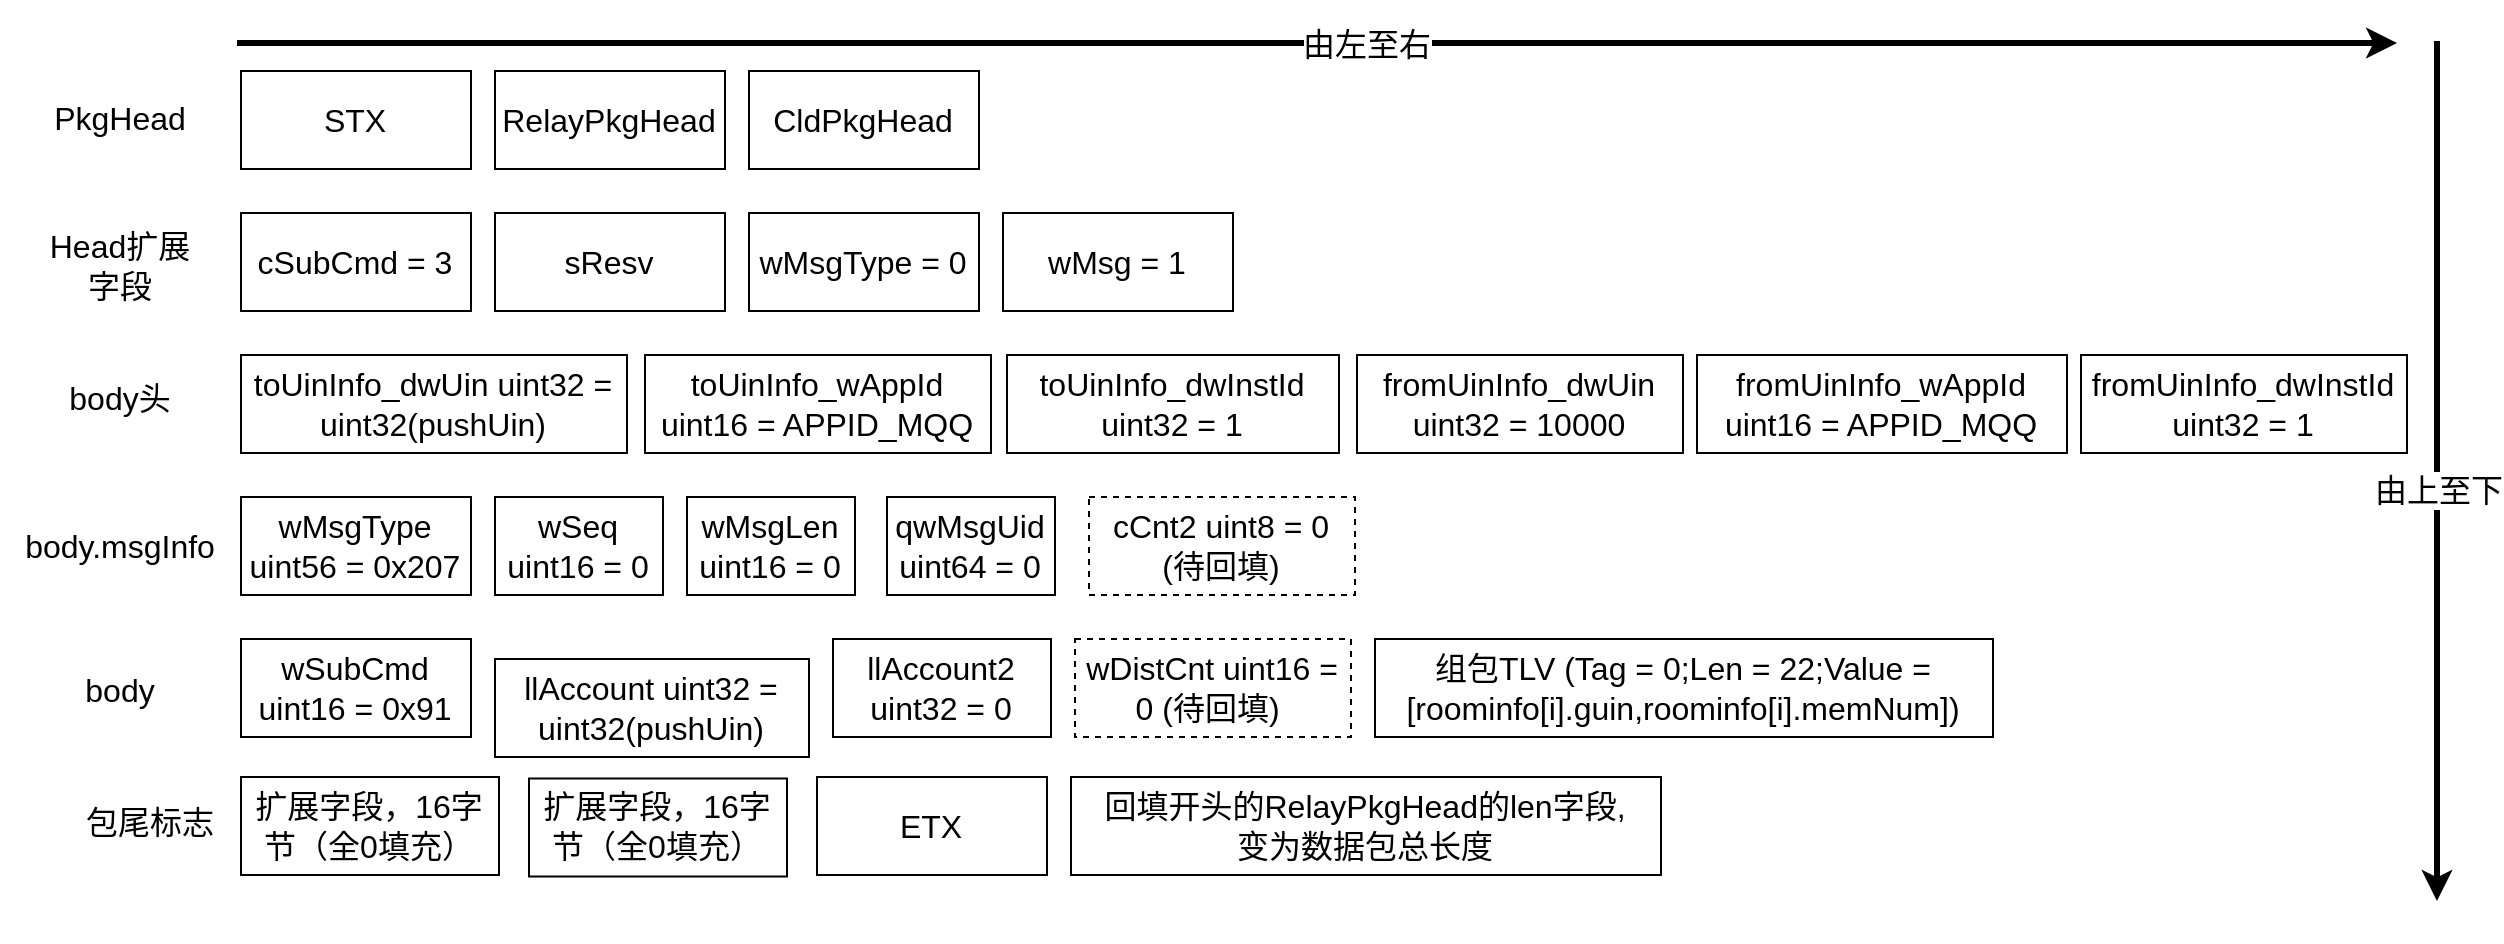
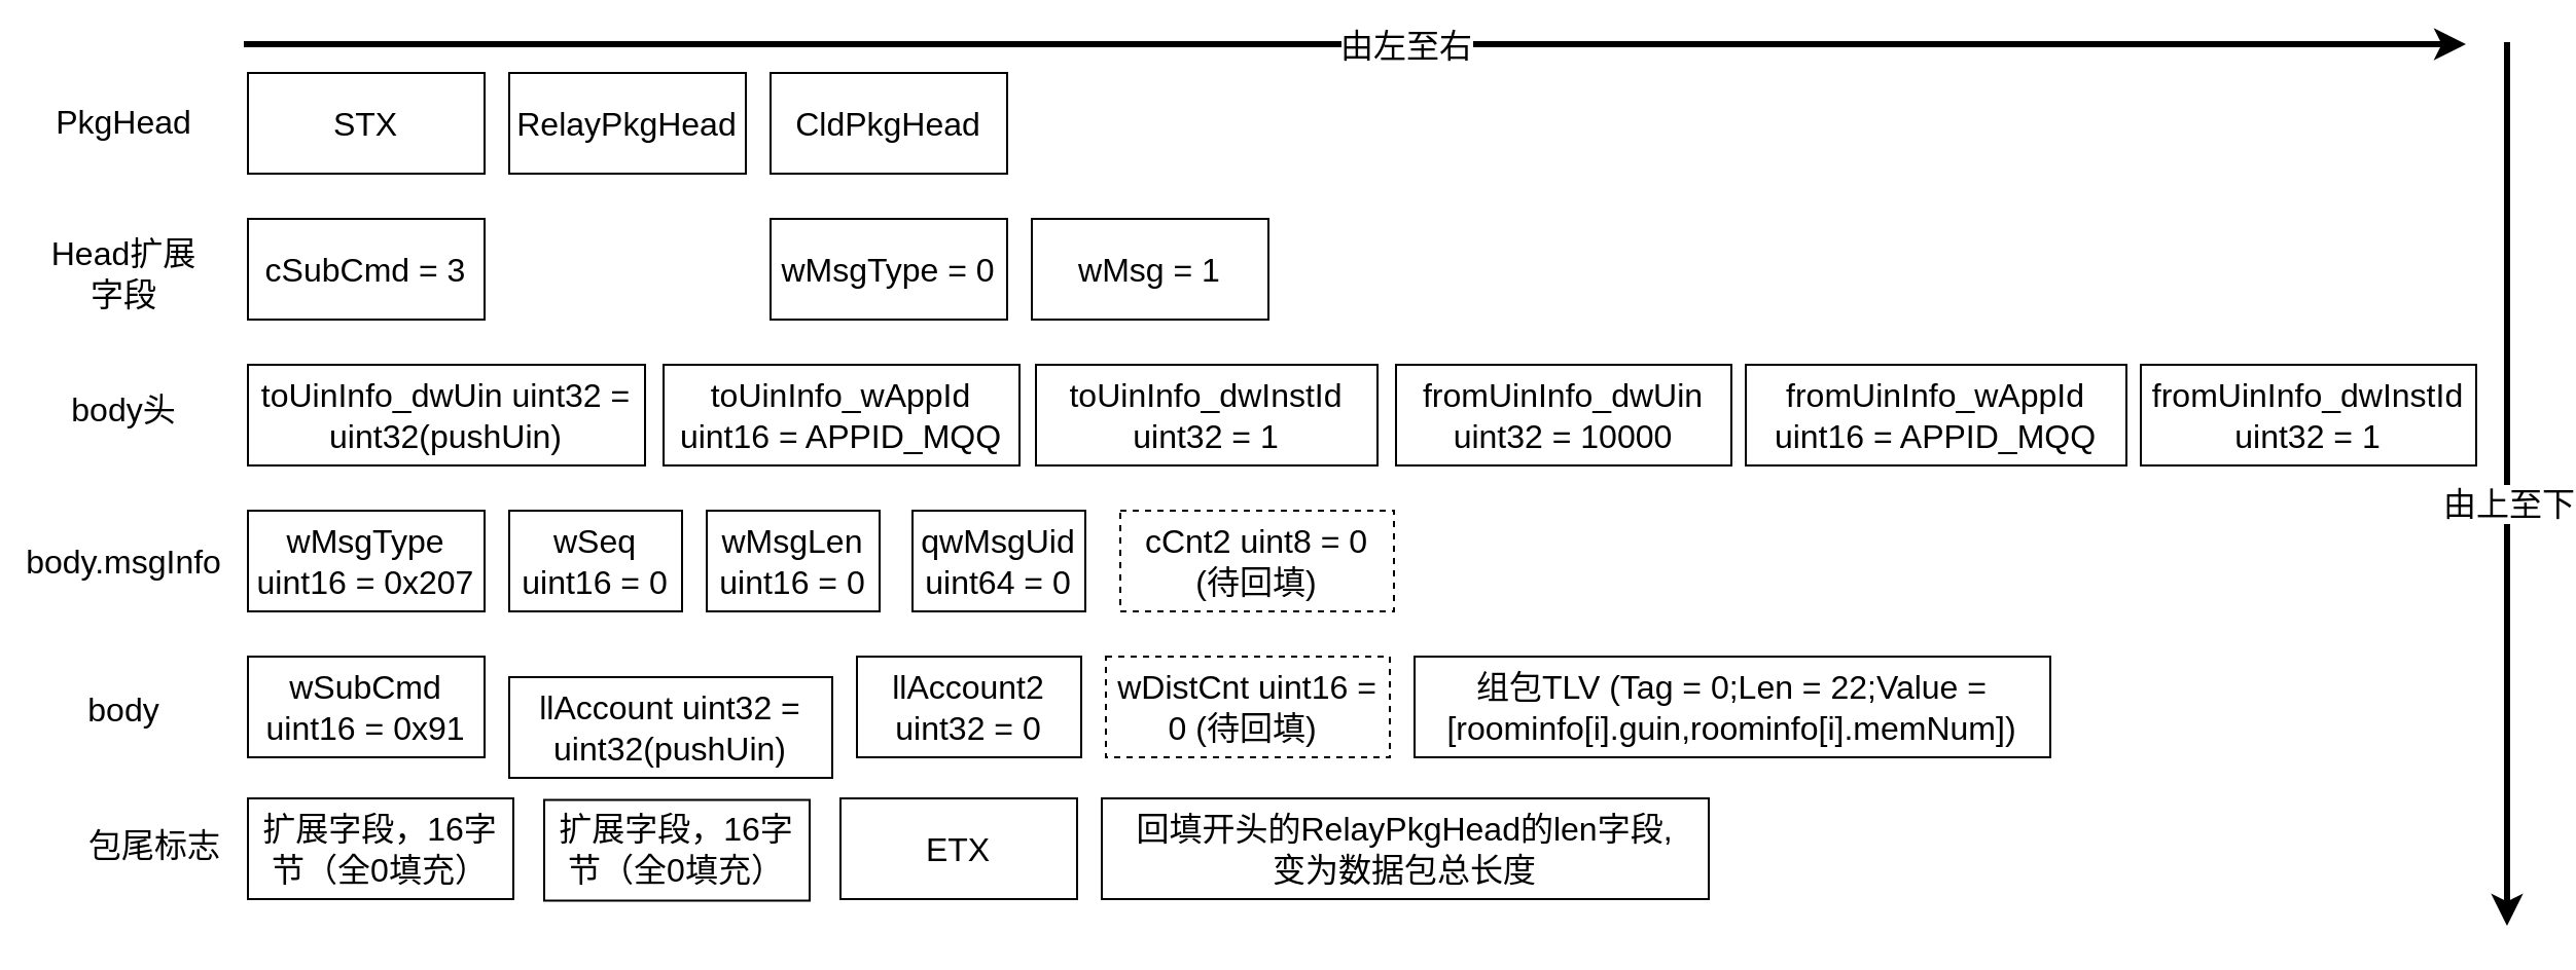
  <mxCell id="0" />
  <mxCell id="1" parent="0" />
  <mxCell id="2" value="&lt;font style=&quot;font-size: 16px;&quot;&gt;STX&lt;/font&gt;" style="rounded=0;whiteSpace=wrap;html=1;" vertex="1" parent="1"><mxGeometry x="120" y="35" width="115" height="49" as="geometry" /></mxCell>
  <mxCell id="3" value="&lt;font style=&quot;font-size: 16px;&quot;&gt;RelayPkgHead&lt;/font&gt;" style="rounded=0;whiteSpace=wrap;html=1;" vertex="1" parent="1"><mxGeometry x="247" y="35" width="115" height="49" as="geometry" /></mxCell>
  <mxCell id="4" value="&lt;font style=&quot;font-size: 16px;&quot;&gt;CldPkgHead&lt;/font&gt;" style="rounded=0;whiteSpace=wrap;html=1;" vertex="1" parent="1"><mxGeometry x="374" y="35" width="115" height="49" as="geometry" /></mxCell>
  <mxCell id="5" value="&lt;font style=&quot;font-size: 16px;&quot;&gt;cSubCmd = 3&lt;/font&gt;" style="rounded=0;whiteSpace=wrap;html=1;" vertex="1" parent="1"><mxGeometry x="120" y="106" width="115" height="49" as="geometry" /></mxCell>
- <mxCell id="6" value="&lt;font style=&quot;font-size: 16px;&quot;&gt;sResv&lt;/font&gt;" style="rounded=0;whiteSpace=wrap;html=1;" vertex="1" parent="1"><mxGeometry x="247" y="106" width="115" height="49" as="geometry" /></mxCell>
  <mxCell id="7" value="&lt;font style=&quot;font-size: 16px;&quot;&gt;wMsgType = 0&lt;/font&gt;" style="rounded=0;whiteSpace=wrap;html=1;" vertex="1" parent="1"><mxGeometry x="374" y="106" width="115" height="49" as="geometry" /></mxCell>
  <mxCell id="8" value="&lt;font style=&quot;font-size: 16px;&quot;&gt;wMsg = 1&lt;/font&gt;" style="rounded=0;whiteSpace=wrap;html=1;" vertex="1" parent="1"><mxGeometry x="501" y="106" width="115" height="49" as="geometry" /></mxCell>
  <mxCell id="9" value="&lt;font style=&quot;font-size: 16px;&quot;&gt;toUinInfo_dwUin uint32 = uint32(pushUin)&lt;/font&gt;" style="rounded=0;whiteSpace=wrap;html=1;" vertex="1" parent="1"><mxGeometry x="120" y="177" width="193" height="49" as="geometry" /></mxCell>
  <mxCell id="10" value="&lt;font style=&quot;font-size: 16px;&quot;&gt;toUinInfo_wAppId uint16 = APPID_MQQ&lt;/font&gt;" style="rounded=0;whiteSpace=wrap;html=1;" vertex="1" parent="1"><mxGeometry x="322" y="177" width="173" height="49" as="geometry" /></mxCell>
  <mxCell id="11" value="&lt;font style=&quot;font-size: 16px;&quot;&gt;toUinInfo_dwInstId uint32 = 1&lt;/font&gt;" style="rounded=0;whiteSpace=wrap;html=1;" vertex="1" parent="1"><mxGeometry x="503" y="177" width="166" height="49" as="geometry" /></mxCell>
  <mxCell id="12" value="&lt;font style=&quot;font-size: 16px;&quot;&gt;fromUinInfo_dwUin uint32 = 10000&lt;/font&gt;" style="rounded=0;whiteSpace=wrap;html=1;" vertex="1" parent="1"><mxGeometry x="678" y="177" width="163" height="49" as="geometry" /></mxCell>
  <mxCell id="13" value="&lt;font style=&quot;font-size: 16px;&quot;&gt;fromUinInfo_wAppId uint16 = APPID_MQQ&lt;/font&gt;" style="rounded=0;whiteSpace=wrap;html=1;" vertex="1" parent="1"><mxGeometry x="848" y="177" width="185" height="49" as="geometry" /></mxCell>
  <mxCell id="14" value="&lt;font style=&quot;font-size: 16px;&quot;&gt;fromUinInfo_dwInstId uint32 = 1&lt;/font&gt;" style="rounded=0;whiteSpace=wrap;html=1;" vertex="1" parent="1"><mxGeometry x="1040" y="177" width="163" height="49" as="geometry" /></mxCell>
- <mxCell id="15" value="&lt;font style=&quot;font-size: 16px;&quot;&gt;wMsgType uint56 = 0x207&lt;/font&gt;" style="rounded=0;whiteSpace=wrap;html=1;" vertex="1" parent="1"><mxGeometry x="120" y="248" width="115" height="49" as="geometry" /></mxCell>
+ <mxCell id="15" value="&lt;font style=&quot;font-size: 16px;&quot;&gt;wMsgType uint16 = 0x207&lt;/font&gt;" style="rounded=0;whiteSpace=wrap;html=1;" vertex="1" parent="1"><mxGeometry x="120" y="248" width="115" height="49" as="geometry" /></mxCell>
  <mxCell id="16" value="&lt;font style=&quot;font-size: 16px;&quot;&gt;wSeq uint16 = 0&lt;/font&gt;" style="rounded=0;whiteSpace=wrap;html=1;" vertex="1" parent="1"><mxGeometry x="247" y="248" width="84" height="49" as="geometry" /></mxCell>
  <mxCell id="17" value="&lt;font style=&quot;font-size: 16px;&quot;&gt;wMsgLen uint16 = 0&lt;/font&gt;" style="rounded=0;whiteSpace=wrap;html=1;" vertex="1" parent="1"><mxGeometry x="343" y="248" width="84" height="49" as="geometry" /></mxCell>
  <mxCell id="18" value="&lt;font style=&quot;font-size: 16px;&quot;&gt;qwMsgUid uint64 = 0&lt;/font&gt;" style="rounded=0;whiteSpace=wrap;html=1;" vertex="1" parent="1"><mxGeometry x="443" y="248" width="84" height="49" as="geometry" /></mxCell>
  <mxCell id="19" value="&lt;font style=&quot;font-size: 16px;&quot;&gt;cCnt2 uint8 = 0 (待回填)&lt;/font&gt;" style="rounded=0;whiteSpace=wrap;html=1;dashed=1;" vertex="1" parent="1"><mxGeometry x="544" y="248" width="133" height="49" as="geometry" /></mxCell>
  <mxCell id="20" value="&lt;font style=&quot;font-size: 16px;&quot;&gt;wSubCmd uint16 = 0x91&lt;/font&gt;" style="rounded=0;whiteSpace=wrap;html=1;" vertex="1" parent="1"><mxGeometry x="120" y="319" width="115" height="49" as="geometry" /></mxCell>
  <mxCell id="21" value="&lt;font style=&quot;font-size: 16px;&quot;&gt;llAccount uint32 = uint32(pushUin)&lt;/font&gt;" style="rounded=0;whiteSpace=wrap;html=1;" vertex="1" parent="1"><mxGeometry x="247" y="329" width="157" height="49" as="geometry" /></mxCell>
  <mxCell id="22" value="&lt;font style=&quot;font-size: 16px;&quot;&gt;llAccount2 uint32 = 0&lt;/font&gt;" style="rounded=0;whiteSpace=wrap;html=1;" vertex="1" parent="1"><mxGeometry x="416" y="319" width="109" height="49" as="geometry" /></mxCell>
  <mxCell id="23" value="&lt;font style=&quot;font-size: 16px;&quot;&gt;wDistCnt uint16 = 0 (待回填)&amp;nbsp;&lt;/font&gt;" style="rounded=0;whiteSpace=wrap;html=1;dashed=1;" vertex="1" parent="1"><mxGeometry x="537" y="319" width="138" height="49" as="geometry" /></mxCell>
  <mxCell id="24" value="&lt;font style=&quot;font-size: 16px;&quot;&gt;组包TLV (Tag = 0;Len = 22;Value = [roominfo[i].guin,roominfo[i].memNum])&lt;/font&gt;" style="rounded=0;whiteSpace=wrap;html=1;" vertex="1" parent="1"><mxGeometry x="687" y="319" width="309" height="49" as="geometry" /></mxCell>
  <mxCell id="25" value="&lt;font style=&quot;font-size: 16px;&quot;&gt;ETX&lt;/font&gt;" style="rounded=0;whiteSpace=wrap;html=1;" vertex="1" parent="1"><mxGeometry x="408" y="388" width="115" height="49" as="geometry" /></mxCell>
  <mxCell id="26" value="&lt;div&gt;&lt;span style=&quot;font-size: 16px;&quot;&gt;回填开头的RelayPkgHead的len字段,&lt;/span&gt;&lt;/div&gt;&lt;div&gt;&lt;span style=&quot;font-size: 16px;&quot;&gt;变为数据包总长度&lt;/span&gt;&lt;/div&gt;" style="rounded=0;whiteSpace=wrap;html=1;" vertex="1" parent="1"><mxGeometry x="535" y="388" width="295" height="49" as="geometry" /></mxCell>
  <mxCell id="27" value="" style="endArrow=classic;html=1;rounded=0;fontSize=16;strokeWidth=3;" edge="1" parent="1"><mxGeometry width="50" height="50" relative="1" as="geometry"><mxPoint x="118" y="21" as="sourcePoint" /><mxPoint x="1198" y="21" as="targetPoint" /></mxGeometry></mxCell>
  <mxCell id="28" value="由左至右" style="edgeLabel;html=1;align=center;verticalAlign=middle;resizable=0;points=[];fontSize=16;" vertex="1" connectable="0" parent="27"><mxGeometry x="0.044" relative="1" as="geometry"><mxPoint as="offset" /></mxGeometry></mxCell>
  <mxCell id="29" value="" style="endArrow=classic;html=1;rounded=0;fontSize=16;strokeWidth=3;" edge="1" parent="1"><mxGeometry width="50" height="50" relative="1" as="geometry"><mxPoint x="1218" y="20" as="sourcePoint" /><mxPoint x="1218" y="450" as="targetPoint" /></mxGeometry></mxCell>
  <mxCell id="30" value="由上至下" style="edgeLabel;html=1;align=center;verticalAlign=middle;resizable=0;points=[];fontSize=16;" vertex="1" connectable="0" parent="29"><mxGeometry x="0.044" relative="1" as="geometry"><mxPoint as="offset" /></mxGeometry></mxCell>
  <mxCell id="31" value="PkgHead" style="text;html=1;strokeColor=none;fillColor=none;align=center;verticalAlign=middle;whiteSpace=wrap;rounded=0;dashed=1;fontSize=16;" vertex="1" parent="1"><mxGeometry x="20" y="44" width="80" height="30" as="geometry" /></mxCell>
  <mxCell id="32" value="Head扩展字段" style="text;html=1;strokeColor=none;fillColor=none;align=center;verticalAlign=middle;whiteSpace=wrap;rounded=0;dashed=1;fontSize=16;" vertex="1" parent="1"><mxGeometry x="23" y="118" width="74" height="30" as="geometry" /></mxCell>
  <mxCell id="33" value="body头" style="text;html=1;strokeColor=none;fillColor=none;align=center;verticalAlign=middle;whiteSpace=wrap;rounded=0;dashed=1;fontSize=16;" vertex="1" parent="1"><mxGeometry x="23" y="184" width="74" height="30" as="geometry" /></mxCell>
  <mxCell id="34" value="body.msgInfo" style="text;html=1;strokeColor=none;fillColor=none;align=center;verticalAlign=middle;whiteSpace=wrap;rounded=0;dashed=1;fontSize=16;" vertex="1" parent="1"><mxGeometry x="23" y="257.5" width="74" height="30" as="geometry" /></mxCell>
  <mxCell id="35" value="body" style="text;html=1;strokeColor=none;fillColor=none;align=center;verticalAlign=middle;whiteSpace=wrap;rounded=0;dashed=1;fontSize=16;" vertex="1" parent="1"><mxGeometry x="23" y="330" width="74" height="30" as="geometry" /></mxCell>
  <mxCell id="36" value="包尾标志" style="text;html=1;strokeColor=none;fillColor=none;align=center;verticalAlign=middle;whiteSpace=wrap;rounded=0;dashed=1;fontSize=16;" vertex="1" parent="1"><mxGeometry x="38" y="395.5" width="74" height="30" as="geometry" /></mxCell>
  <mxCell id="37" value="&lt;font style=&quot;font-size: 16px;&quot;&gt;扩展字段，16字节（全0填充）&lt;/font&gt;" style="rounded=0;whiteSpace=wrap;html=1;" vertex="1" parent="1"><mxGeometry x="120" y="388" width="129" height="49" as="geometry" /></mxCell>
  <mxCell id="38" value="&lt;font style=&quot;font-size: 16px;&quot;&gt;扩展字段，16字节（全0填充）&lt;/font&gt;" style="rounded=0;whiteSpace=wrap;html=1;" vertex="1" parent="1"><mxGeometry x="264" y="388.75" width="129" height="49" as="geometry" /></mxCell>
